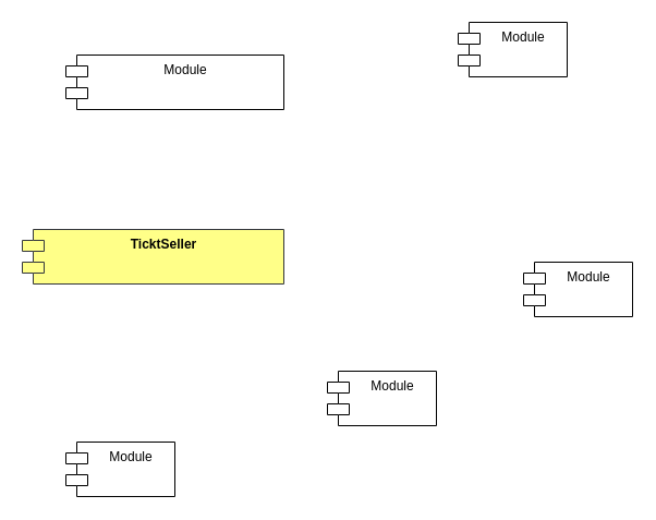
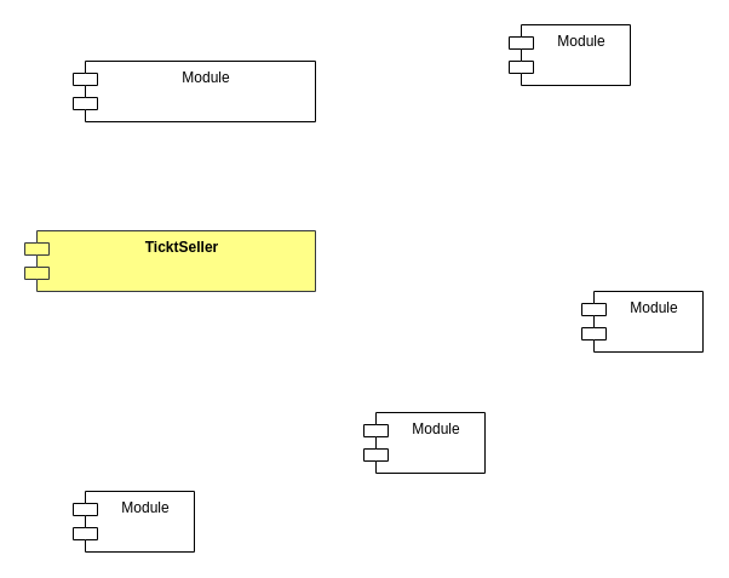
  <mxCell id="0" />
  <mxCell id="1" parent="0" />
- <mxCell id="2" value="&lt;font style=&quot;vertical-align: inherit;&quot;&gt;&lt;font style=&quot;vertical-align: inherit;&quot;&gt;&lt;font style=&quot;vertical-align: inherit;&quot;&gt;&lt;font style=&quot;vertical-align: inherit;&quot;&gt;TicktSeller&lt;/font&gt;&lt;/font&gt;&lt;/font&gt;&lt;/font&gt;" style="shape=module;align=right;spacingLeft=20;align=center;verticalAlign=top;whiteSpace=wrap;html=1;fillColor=#ffff88;strokeColor=#36393d;fontStyle=1;" vertex="1" parent="1"><mxGeometry x="20" y="210" width="240" height="50" as="geometry" /></mxCell>
+ <mxCell id="2" value="&lt;font style=&quot;vertical-align: inherit;&quot;&gt;&lt;font style=&quot;vertical-align: inherit;&quot;&gt;&lt;font style=&quot;vertical-align: inherit;&quot;&gt;&lt;font style=&quot;vertical-align: inherit;&quot;&gt;TicktSeller&lt;/font&gt;&lt;/font&gt;&lt;/font&gt;&lt;/font&gt;" style="shape=module;align=right;spacingLeft=20;align=center;verticalAlign=top;whiteSpace=wrap;html=1;fillColor=#ffff88;strokeColor=#36393d;fontStyle=1;" vertex="1" parent="1"><mxGeometry x="20" y="190" width="240" height="50" as="geometry" /></mxCell>
  <mxCell id="3" value="Module" style="shape=module;align=left;spacingLeft=20;align=center;verticalAlign=top;whiteSpace=wrap;html=1;" vertex="1" parent="1"><mxGeometry x="60" y="50" width="200" height="50" as="geometry" /></mxCell>
  <mxCell id="4" value="Module" style="shape=module;align=left;spacingLeft=20;align=center;verticalAlign=top;whiteSpace=wrap;html=1;" vertex="1" parent="1"><mxGeometry x="420" y="20" width="100" height="50" as="geometry" /></mxCell>
  <mxCell id="5" value="Module" style="shape=module;align=left;spacingLeft=20;align=center;verticalAlign=top;whiteSpace=wrap;html=1;" vertex="1" parent="1"><mxGeometry x="60" y="405" width="100" height="50" as="geometry" /></mxCell>
  <mxCell id="6" value="Module" style="shape=module;align=left;spacingLeft=20;align=center;verticalAlign=top;whiteSpace=wrap;html=1;" vertex="1" parent="1"><mxGeometry x="300" y="340" width="100" height="50" as="geometry" /></mxCell>
  <mxCell id="7" value="Module" style="shape=module;align=left;spacingLeft=20;align=center;verticalAlign=top;whiteSpace=wrap;html=1;" vertex="1" parent="1"><mxGeometry x="480" y="240" width="100" height="50" as="geometry" /></mxCell>
